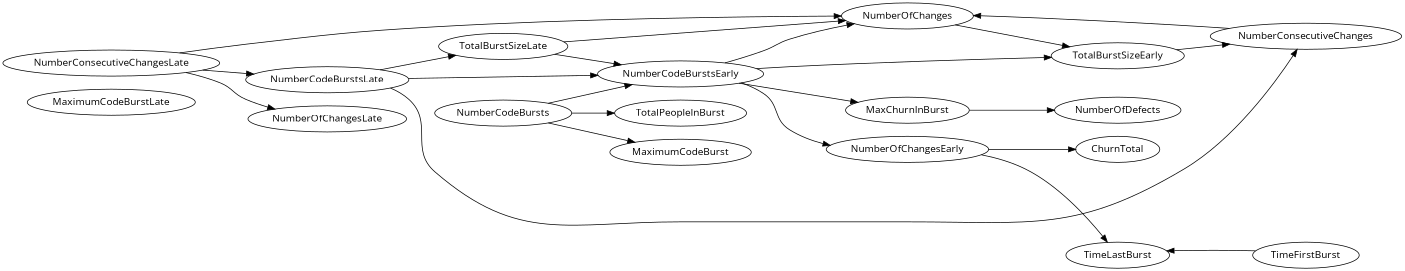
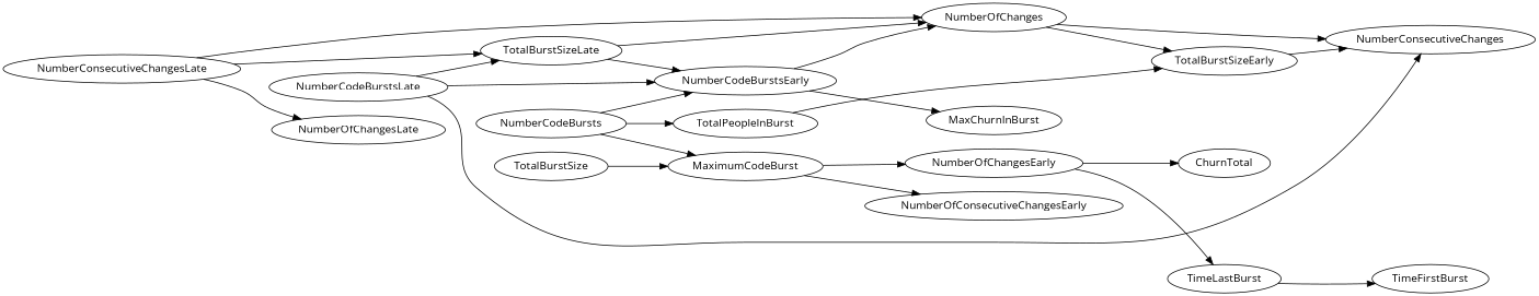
  digraph {
    fontname="Open Sans"
    rankdir=LR
    node [fontname="Open Sans"]
    edge [fontname="Open Sans"]
-   MaximumCodeBurstLate
    NumberOfChanges
    TotalBurstSizeEarly
    NumberConsecutiveChanges
    TotalBurstSizeLate
    NumberCodeBurstsEarly
    NumberOfChangesEarly
    MaxChurnInBurst
+   TotalBurstSize
    MaximumCodeBurst
    NumberCodeBurstsLate
    ChurnTotal
    TimeLastBurst
    TimeFirstBurst
-   NumberOfDefects
+   NumberOfConsecutiveChangesEarly
    NumberConsecutiveChangesLate
    NumberOfChangesLate
    NumberCodeBursts
    TotalPeopleInBurst
    NumberOfChanges -> TotalBurstSizeEarly
-   NumberConsecutiveChanges -> NumberOfChanges
+   NumberOfChanges -> NumberConsecutiveChanges
    TotalBurstSizeEarly -> NumberConsecutiveChanges
    TotalBurstSizeLate -> NumberOfChanges
    TotalBurstSizeLate -> NumberCodeBurstsEarly
    NumberCodeBurstsEarly -> NumberOfChanges
-   NumberCodeBurstsEarly -> TotalBurstSizeEarly
-   NumberCodeBurstsEarly -> NumberOfChangesEarly
+   TotalPeopleInBurst -> TotalBurstSizeEarly
+   MaximumCodeBurst -> NumberOfChangesEarly
    NumberCodeBurstsEarly -> MaxChurnInBurst
    NumberOfChangesEarly -> ChurnTotal
    NumberOfChangesEarly -> TimeLastBurst
-   MaxChurnInBurst -> NumberOfDefects
+   TotalBurstSize -> MaximumCodeBurst
+   MaximumCodeBurst -> NumberOfConsecutiveChangesEarly
    NumberCodeBurstsLate -> NumberConsecutiveChanges
    NumberCodeBurstsLate -> TotalBurstSizeLate
    NumberCodeBurstsLate -> NumberCodeBurstsEarly
-   TimeFirstBurst -> TimeLastBurst
+   TimeLastBurst -> TimeFirstBurst
    NumberConsecutiveChangesLate -> NumberOfChanges
-   NumberConsecutiveChangesLate -> NumberCodeBurstsLate
+   NumberConsecutiveChangesLate -> TotalBurstSizeLate
    NumberConsecutiveChangesLate -> NumberOfChangesLate
    NumberCodeBursts -> NumberCodeBurstsEarly
    NumberCodeBursts -> MaximumCodeBurst
    NumberCodeBursts -> TotalPeopleInBurst
  }
